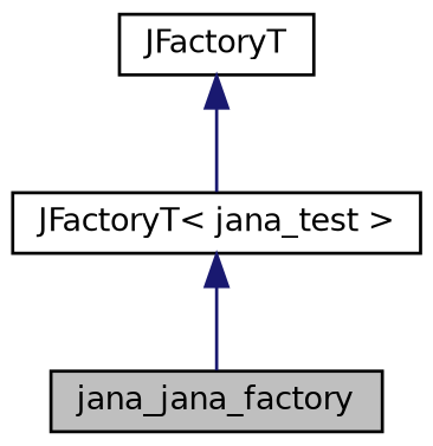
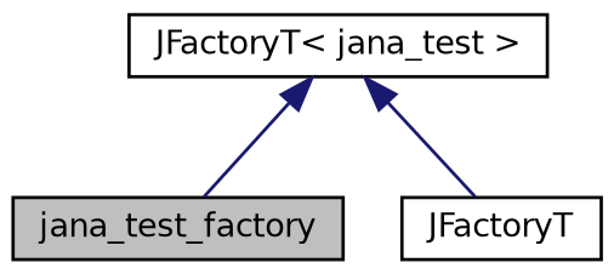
  digraph {
    node [color=black fillcolor=white fontname=Helvetica fontsize=10 shape=record style=filled]
    edge [color=midnightblue dir=back fontname=Helvetica fontsize=10 labelfontname=Helvetica labelfontsize=10 style=solid]
-   n1 [fillcolor=grey75 fontcolor=black height=0.2 label=jana_jana_factory width=0.4]
+   n1 [fillcolor=grey75 fontcolor=black height=0.2 label=jana_test_factory width=0.4]
    n2 [height=0.2 label="JFactoryT\< jana_test \>" width=0.4]
    n3 [height=0.2 label=JFactoryT width=0.4]
    n2 -> n1
-   n3 -> n2
+   n2 -> n3
  }
